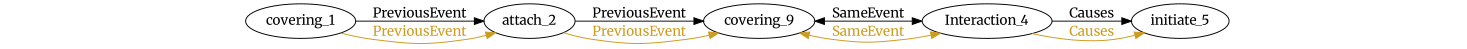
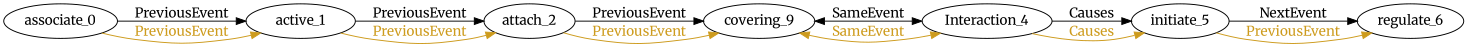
  digraph {
    fontname=Merriweather
    rankdir=LR
    node [fontname=Merriweather]
    edge [color=Black fontcolor=black fontname=Merriweather]
-   n2 [label=covering_1]
+   n1 [label=associate_0]
+   n2 [label=active_1]
    n3 [label=attach_2]
    n4 [label=covering_9]
    n5 [label=Interaction_4]
    n6 [label=initiate_5]
+   n7 [label=regulate_6]
+   n1 -> n2 [label=PreviousEvent]
+   n1 -> n2 [color=goldenrod3 fontcolor=goldenrod3 label=PreviousEvent]
    n2 -> n3 [label=PreviousEvent]
    n2 -> n3 [color=goldenrod3 fontcolor=goldenrod3 label=PreviousEvent]
    n3 -> n4 [label=PreviousEvent]
    n3 -> n4 [color=goldenrod3 fontcolor=goldenrod3 label=PreviousEvent]
    n4 -> n5 [dir=both label=SameEvent]
    n4 -> n5 [color=goldenrod3 dir=both fontcolor=goldenrod3 label=SameEvent]
    n5 -> n6 [label=Causes]
    n5 -> n6 [color=goldenrod3 fontcolor=goldenrod3 label=Causes]
+   n6 -> n7 [label=NextEvent]
+   n6 -> n7 [color=goldenrod3 fontcolor=goldenrod3 label=PreviousEvent]
  }
